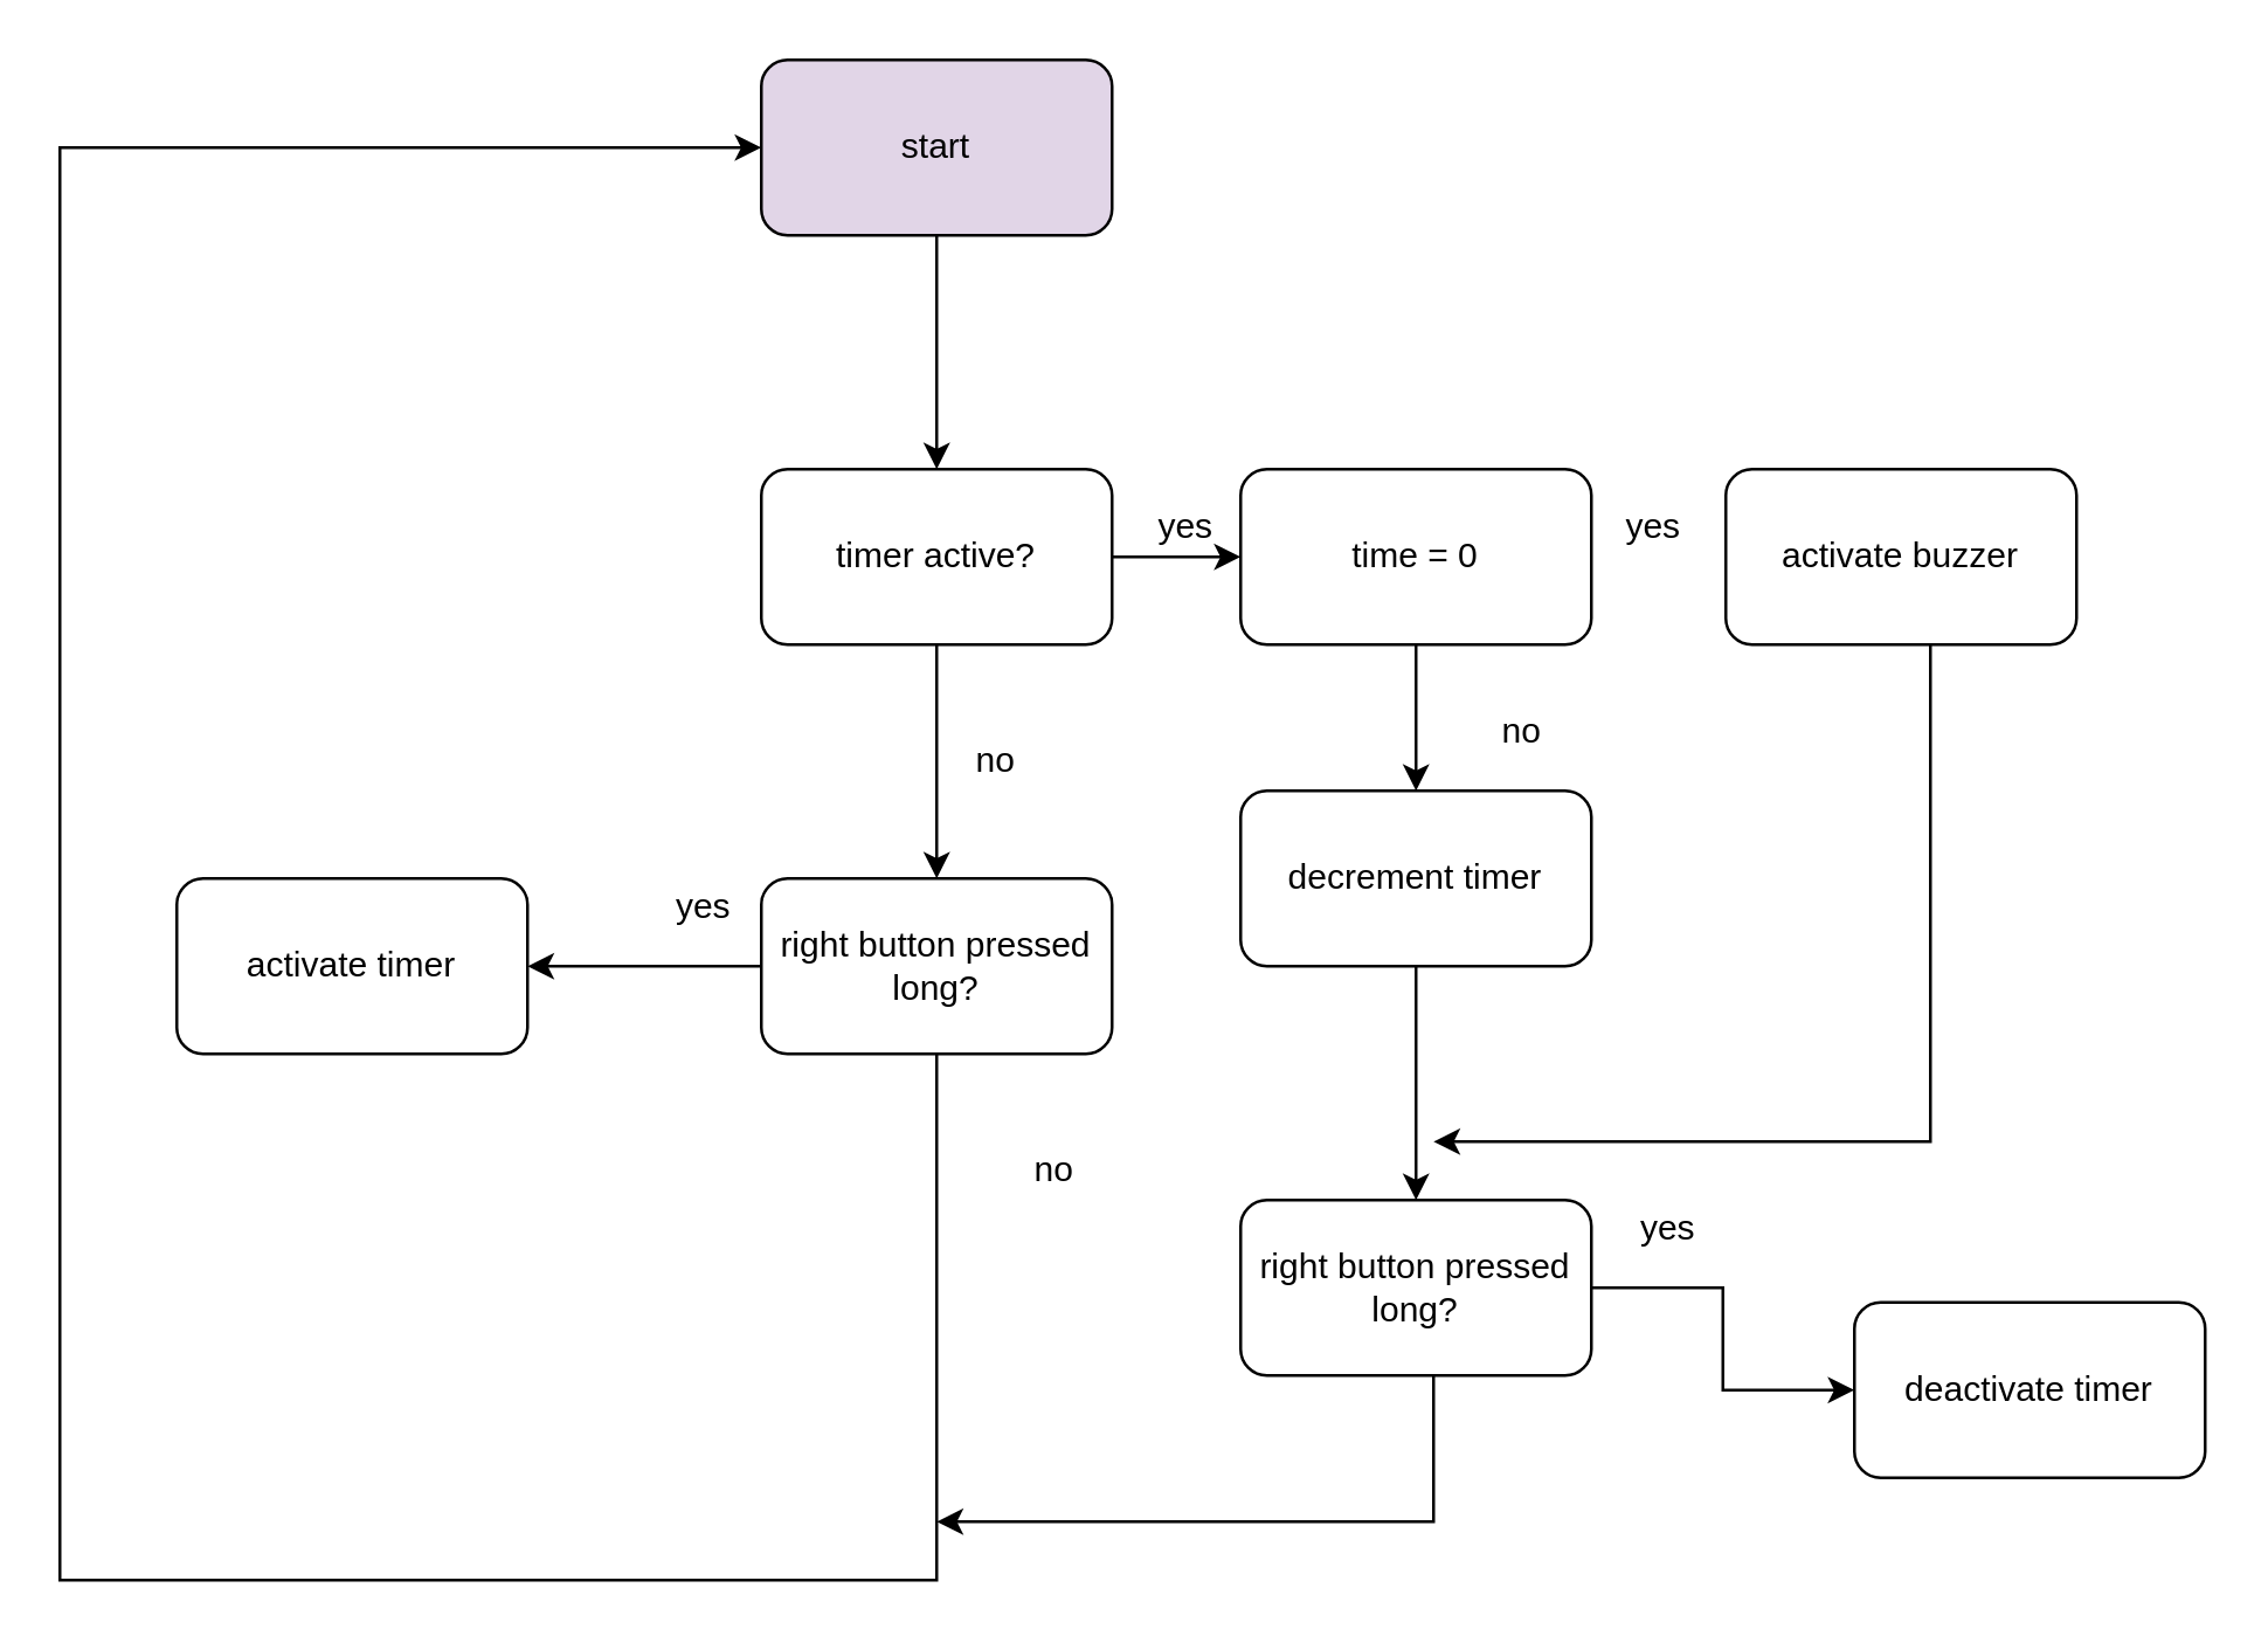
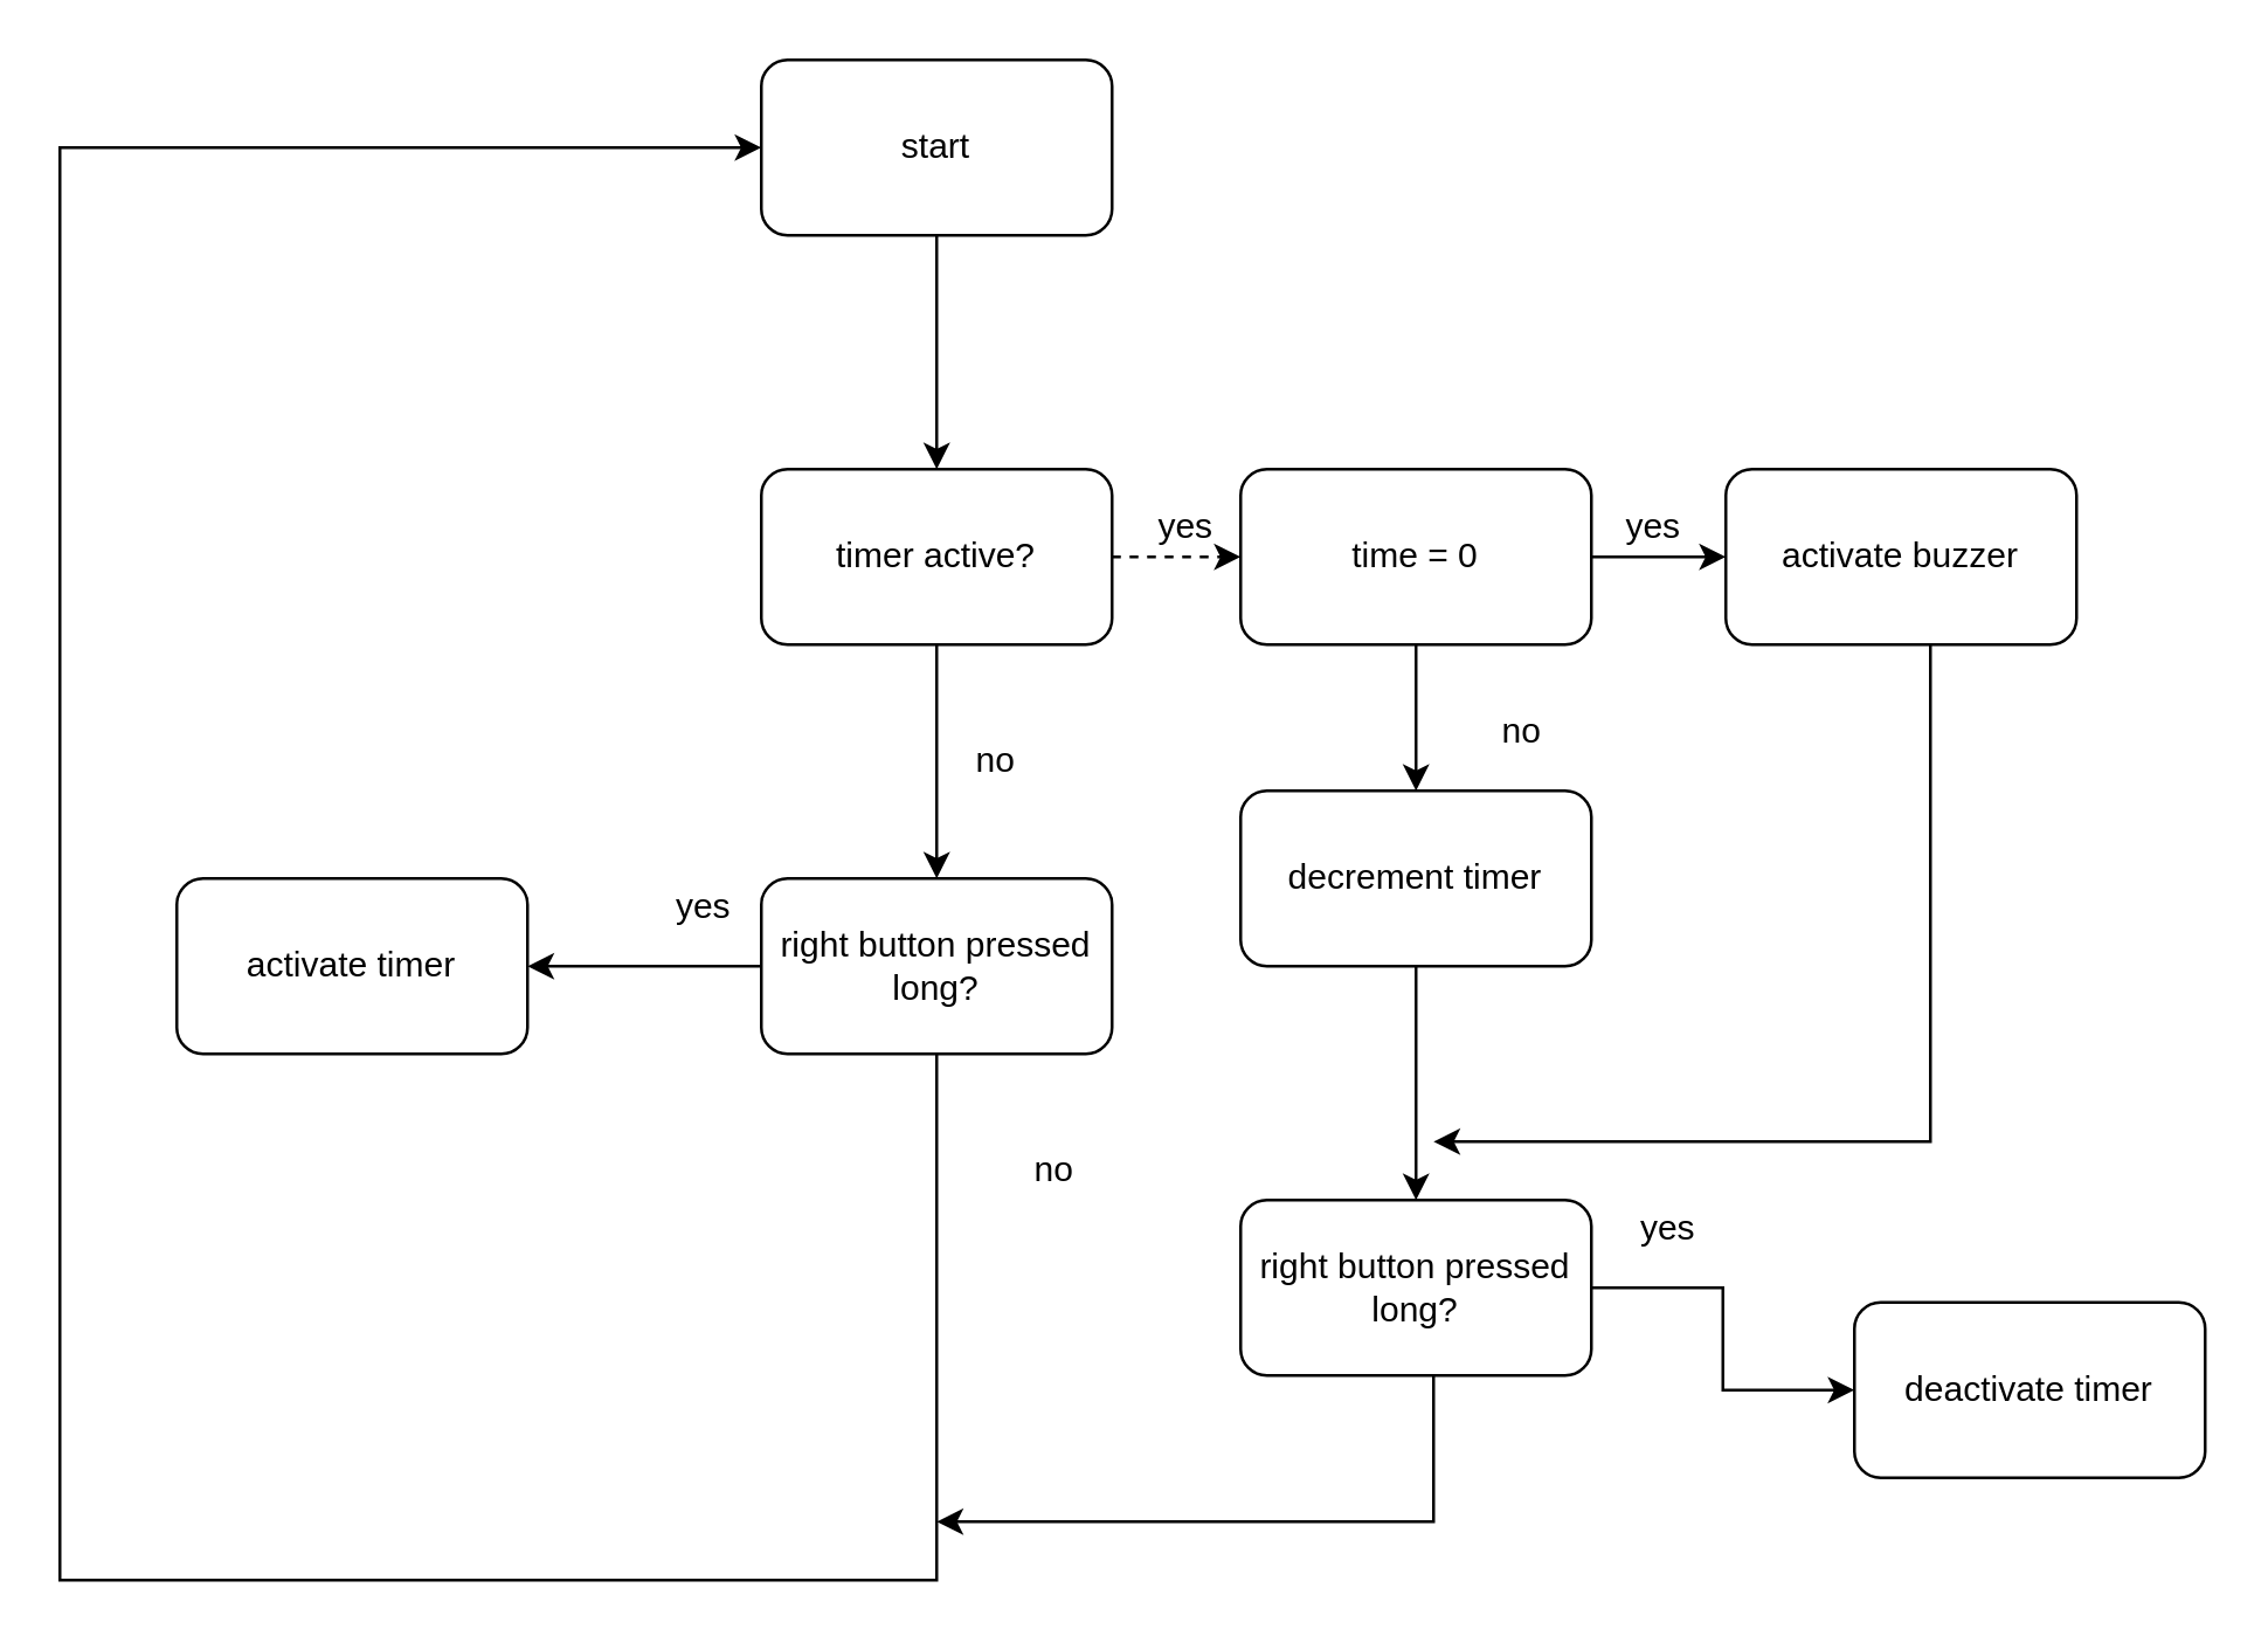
  <mxCell id="0" />
  <mxCell id="1" parent="0" />
  <mxCell id="2" value="" style="edgeStyle=orthogonalEdgeStyle;rounded=0;orthogonalLoop=1;jettySize=auto;html=1;" edge="1" parent="1" source="3"><mxGeometry relative="1" as="geometry"><mxPoint x="320" y="160" as="targetPoint" /></mxGeometry></mxCell>
- <mxCell id="3" value="start" style="rounded=1;whiteSpace=wrap;html=1;fillColor=#e1d5e7;" vertex="1" parent="1"><mxGeometry x="260" y="20" width="120" height="60" as="geometry" /></mxCell>
- <mxCell id="4" value="" style="edgeStyle=orthogonalEdgeStyle;rounded=0;orthogonalLoop=1;jettySize=auto;html=1;" edge="1" parent="1" source="6" target="9"><mxGeometry relative="1" as="geometry" /></mxCell>
+ <mxCell id="3" value="start" style="rounded=1;whiteSpace=wrap;html=1;" vertex="1" parent="1"><mxGeometry x="260" y="20" width="120" height="60" as="geometry" /></mxCell>
+ <mxCell id="4" value="" style="edgeStyle=orthogonalEdgeStyle;rounded=0;orthogonalLoop=1;jettySize=auto;html=1;dashed=1;" edge="1" parent="1" source="6" target="9"><mxGeometry relative="1" as="geometry" /></mxCell>
  <mxCell id="5" value="" style="edgeStyle=orthogonalEdgeStyle;rounded=0;orthogonalLoop=1;jettySize=auto;html=1;" edge="1" parent="1" source="6" target="24"><mxGeometry relative="1" as="geometry" /></mxCell>
  <mxCell id="6" value="timer active?" style="whiteSpace=wrap;html=1;rounded=1;" vertex="1" parent="1"><mxGeometry x="260" y="160" width="120" height="60" as="geometry" /></mxCell>
+ <mxCell id="7" value="" style="edgeStyle=orthogonalEdgeStyle;rounded=0;orthogonalLoop=1;jettySize=auto;html=1;" edge="1" parent="1" source="9" target="11"><mxGeometry relative="1" as="geometry" /></mxCell>
  <mxCell id="8" value="" style="edgeStyle=orthogonalEdgeStyle;rounded=0;orthogonalLoop=1;jettySize=auto;html=1;" edge="1" parent="1" source="9" target="13"><mxGeometry relative="1" as="geometry" /></mxCell>
  <mxCell id="9" value="time = 0" style="whiteSpace=wrap;html=1;rounded=1;" vertex="1" parent="1"><mxGeometry x="424" y="160" width="120" height="60" as="geometry" /></mxCell>
  <mxCell id="10" style="edgeStyle=orthogonalEdgeStyle;rounded=0;orthogonalLoop=1;jettySize=auto;html=1;" edge="1" parent="1" source="11"><mxGeometry relative="1" as="geometry"><mxPoint x="490" y="390" as="targetPoint" /><Array as="points"><mxPoint x="660" y="390" /></Array></mxGeometry></mxCell>
  <mxCell id="11" value="activate buzzer" style="whiteSpace=wrap;html=1;rounded=1;" vertex="1" parent="1"><mxGeometry x="590" y="160" width="120" height="60" as="geometry" /></mxCell>
  <mxCell id="12" value="" style="edgeStyle=orthogonalEdgeStyle;rounded=0;orthogonalLoop=1;jettySize=auto;html=1;" edge="1" parent="1" source="13" target="19"><mxGeometry relative="1" as="geometry" /></mxCell>
  <mxCell id="13" value="decrement timer" style="whiteSpace=wrap;html=1;rounded=1;" vertex="1" parent="1"><mxGeometry x="424" y="270" width="120" height="60" as="geometry" /></mxCell>
  <mxCell id="14" value="no" style="text;html=1;align=center;verticalAlign=middle;resizable=0;points=[];autosize=1;strokeColor=none;fillColor=none;" vertex="1" parent="1"><mxGeometry x="505" y="240" width="30" height="20" as="geometry" /></mxCell>
  <mxCell id="15" value="yes" style="text;html=1;align=center;verticalAlign=middle;resizable=0;points=[];autosize=1;strokeColor=none;fillColor=none;" vertex="1" parent="1"><mxGeometry x="550" y="170" width="30" height="20" as="geometry" /></mxCell>
  <mxCell id="16" value="yes" style="text;html=1;align=center;verticalAlign=middle;resizable=0;points=[];autosize=1;strokeColor=none;fillColor=none;" vertex="1" parent="1"><mxGeometry x="390" y="170" width="30" height="20" as="geometry" /></mxCell>
  <mxCell id="17" value="" style="edgeStyle=orthogonalEdgeStyle;rounded=0;orthogonalLoop=1;jettySize=auto;html=1;" edge="1" parent="1" source="19" target="20"><mxGeometry relative="1" as="geometry" /></mxCell>
  <mxCell id="18" style="edgeStyle=orthogonalEdgeStyle;rounded=0;orthogonalLoop=1;jettySize=auto;html=1;" edge="1" parent="1" source="19"><mxGeometry relative="1" as="geometry"><mxPoint x="320" y="520" as="targetPoint" /><Array as="points"><mxPoint x="490" y="520" /><mxPoint x="320" y="520" /></Array></mxGeometry></mxCell>
  <mxCell id="19" value="right button pressed long?" style="whiteSpace=wrap;html=1;rounded=1;" vertex="1" parent="1"><mxGeometry x="424" y="410" width="120" height="60" as="geometry" /></mxCell>
  <mxCell id="20" value="deactivate timer" style="whiteSpace=wrap;html=1;rounded=1;" vertex="1" parent="1"><mxGeometry x="634" y="445" width="120" height="60" as="geometry" /></mxCell>
  <mxCell id="21" value="yes" style="text;html=1;align=center;verticalAlign=middle;resizable=0;points=[];autosize=1;strokeColor=none;fillColor=none;" vertex="1" parent="1"><mxGeometry x="555" y="410" width="30" height="20" as="geometry" /></mxCell>
  <mxCell id="22" value="" style="edgeStyle=orthogonalEdgeStyle;rounded=0;orthogonalLoop=1;jettySize=auto;html=1;" edge="1" parent="1" source="24" target="26"><mxGeometry relative="1" as="geometry" /></mxCell>
  <mxCell id="23" style="edgeStyle=orthogonalEdgeStyle;rounded=0;orthogonalLoop=1;jettySize=auto;html=1;entryX=0;entryY=0.5;entryDx=0;entryDy=0;" edge="1" parent="1" source="24" target="3"><mxGeometry relative="1" as="geometry"><mxPoint x="320" y="550" as="targetPoint" /><Array as="points"><mxPoint x="320" y="540" /><mxPoint x="20" y="540" /><mxPoint x="20" y="50" /></Array></mxGeometry></mxCell>
  <mxCell id="24" value="right button pressed long?" style="whiteSpace=wrap;html=1;rounded=1;" vertex="1" parent="1"><mxGeometry x="260" y="300" width="120" height="60" as="geometry" /></mxCell>
  <mxCell id="25" value="no" style="text;html=1;align=center;verticalAlign=middle;resizable=0;points=[];autosize=1;strokeColor=none;fillColor=none;" vertex="1" parent="1"><mxGeometry x="325" y="250" width="30" height="20" as="geometry" /></mxCell>
  <mxCell id="26" value="activate timer" style="whiteSpace=wrap;html=1;rounded=1;" vertex="1" parent="1"><mxGeometry x="60" y="300" width="120" height="60" as="geometry" /></mxCell>
  <mxCell id="27" value="yes" style="text;html=1;align=center;verticalAlign=middle;resizable=0;points=[];autosize=1;strokeColor=none;fillColor=none;" vertex="1" parent="1"><mxGeometry x="225" y="300" width="30" height="20" as="geometry" /></mxCell>
  <mxCell id="28" value="no" style="text;html=1;align=center;verticalAlign=middle;resizable=0;points=[];autosize=1;strokeColor=none;fillColor=none;" vertex="1" parent="1"><mxGeometry x="345" y="390" width="30" height="20" as="geometry" /></mxCell>
